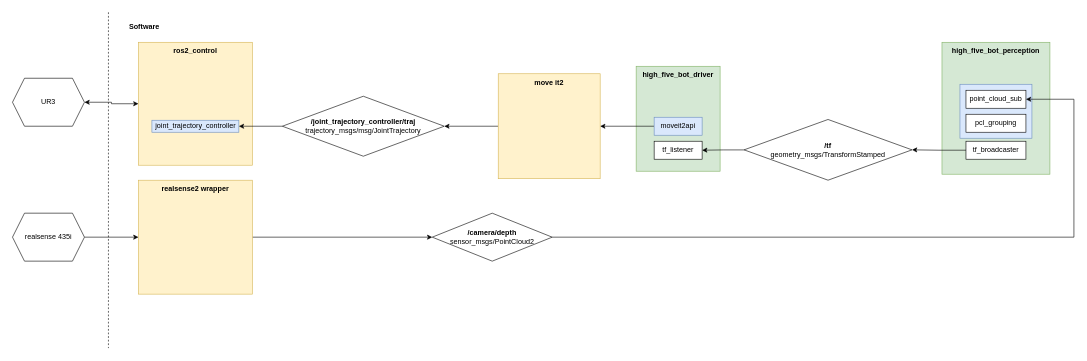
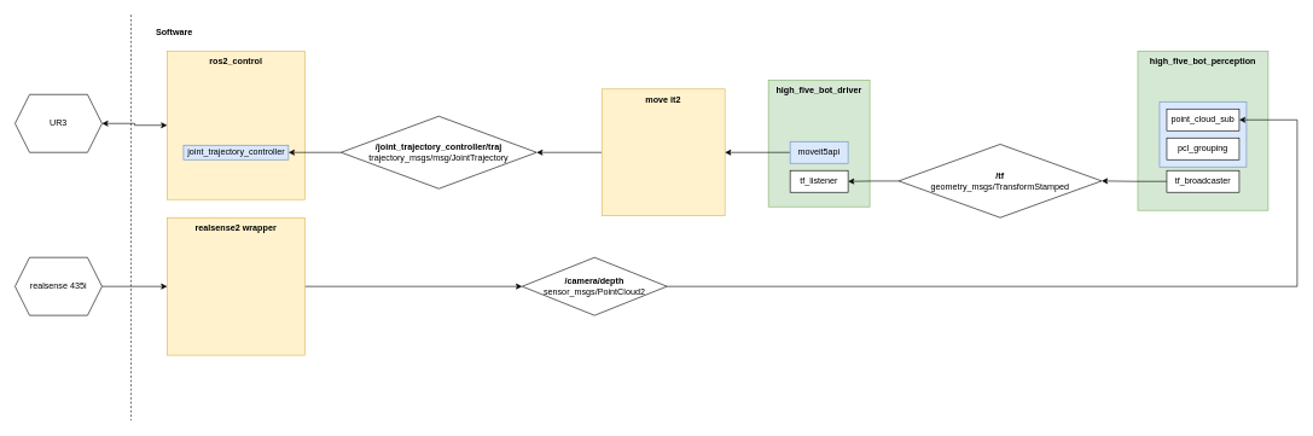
  <mxCell id="0" />
  <mxCell id="1" parent="0" />
  <mxCell id="2" value="&lt;div&gt;&lt;b&gt;/joint_trajectory_controller/traj&lt;/b&gt;&lt;/div&gt;trajectory_msgs/msg/JointTrajectory" style="rhombus;whiteSpace=wrap;html=1;" vertex="1" parent="1"><mxGeometry x="470" y="160" width="270" height="100" as="geometry" /></mxCell>
  <mxCell id="3" style="edgeStyle=orthogonalEdgeStyle;rounded=0;orthogonalLoop=1;jettySize=auto;html=1;entryX=1;entryY=0.5;entryDx=0;entryDy=0;startArrow=classic;startFill=1;" edge="1" parent="1" source="4" target="20"><mxGeometry relative="1" as="geometry" /></mxCell>
  <mxCell id="4" value="&lt;b&gt;ros2_control&lt;/b&gt;" style="rounded=0;whiteSpace=wrap;html=1;fillColor=#fff2cc;strokeColor=#d6b656;verticalAlign=top;" vertex="1" parent="1"><mxGeometry x="230" y="70" width="190" height="205" as="geometry" /></mxCell>
  <mxCell id="5" value="joint_trajectory_controller" style="rounded=0;whiteSpace=wrap;html=1;fillColor=#dae8fc;strokeColor=#6c8ebf;" vertex="1" parent="1"><mxGeometry x="252.5" y="200" width="145" height="20" as="geometry" /></mxCell>
  <mxCell id="6" style="edgeStyle=orthogonalEdgeStyle;rounded=0;orthogonalLoop=1;jettySize=auto;html=1;" edge="1" parent="1" source="2" target="5"><mxGeometry relative="1" as="geometry" /></mxCell>
  <mxCell id="7" style="edgeStyle=orthogonalEdgeStyle;rounded=0;orthogonalLoop=1;jettySize=auto;html=1;entryX=1;entryY=0.5;entryDx=0;entryDy=0;" edge="1" parent="1" source="8" target="2"><mxGeometry relative="1" as="geometry" /></mxCell>
  <mxCell id="8" value="&lt;b&gt;move it2&lt;/b&gt;" style="rounded=0;whiteSpace=wrap;html=1;fillColor=#fff2cc;strokeColor=#d6b656;verticalAlign=top;" vertex="1" parent="1"><mxGeometry x="830" y="122.5" width="170" height="175" as="geometry" /></mxCell>
  <mxCell id="9" value="&lt;div&gt;&lt;b&gt;high_five_bot_driver&lt;/b&gt;&lt;/div&gt;" style="rounded=0;whiteSpace=wrap;html=1;fillColor=#d5e8d4;strokeColor=#82b366;verticalAlign=top;" vertex="1" parent="1"><mxGeometry x="1060" y="110" width="140" height="175" as="geometry" /></mxCell>
  <mxCell id="10" style="edgeStyle=orthogonalEdgeStyle;rounded=0;orthogonalLoop=1;jettySize=auto;html=1;" edge="1" parent="1" source="11" target="8"><mxGeometry relative="1" as="geometry" /></mxCell>
- <mxCell id="11" value="moveit2api" style="rounded=0;whiteSpace=wrap;html=1;fillColor=#dae8fc;strokeColor=#6c8ebf;" vertex="1" parent="1"><mxGeometry x="1090" y="195" width="80" height="30" as="geometry" /></mxCell>
+ <mxCell id="11" value="moveit5api" style="rounded=0;whiteSpace=wrap;html=1;fillColor=#dae8fc;strokeColor=#6c8ebf;" vertex="1" parent="1"><mxGeometry x="1090" y="195" width="80" height="30" as="geometry" /></mxCell>
  <mxCell id="12" value="&lt;b&gt;high_five_bot_perception&lt;/b&gt;" style="rounded=0;whiteSpace=wrap;html=1;fillColor=#d5e8d4;strokeColor=#82b366;verticalAlign=top;" vertex="1" parent="1"><mxGeometry x="1570" y="70" width="180" height="220" as="geometry" /></mxCell>
  <mxCell id="13" style="edgeStyle=orthogonalEdgeStyle;rounded=0;orthogonalLoop=1;jettySize=auto;html=1;entryX=1;entryY=0.5;entryDx=0;entryDy=0;" edge="1" parent="1" source="15" target="23"><mxGeometry relative="1" as="geometry" /></mxCell>
  <mxCell id="14" value="" style="rounded=0;whiteSpace=wrap;html=1;fillColor=#dae8fc;strokeColor=#6c8ebf;" vertex="1" parent="1"><mxGeometry x="1600" y="140" width="120" height="90" as="geometry" /></mxCell>
  <mxCell id="15" value="&lt;div&gt;&lt;b&gt;/tf&lt;br&gt;&lt;/b&gt;&lt;/div&gt;&lt;div&gt;geometry_msgs/TransformStamped&lt;b&gt;&lt;br&gt;&lt;/b&gt;&lt;/div&gt;" style="rhombus;whiteSpace=wrap;html=1;" vertex="1" parent="1"><mxGeometry x="1240" y="198.75" width="280" height="101.25" as="geometry" /></mxCell>
  <mxCell id="16" style="edgeStyle=orthogonalEdgeStyle;rounded=0;orthogonalLoop=1;jettySize=auto;html=1;entryX=0;entryY=0.5;entryDx=0;entryDy=0;" edge="1" parent="1" source="17" target="19"><mxGeometry relative="1" as="geometry" /></mxCell>
  <mxCell id="17" value="&lt;b&gt;realsense2 wrapper&lt;/b&gt;" style="whiteSpace=wrap;html=1;aspect=fixed;fillColor=#fff2cc;strokeColor=#d6b656;verticalAlign=top;" vertex="1" parent="1"><mxGeometry x="230" y="300" width="190" height="190" as="geometry" /></mxCell>
  <mxCell id="18" style="edgeStyle=orthogonalEdgeStyle;rounded=0;orthogonalLoop=1;jettySize=auto;html=1;exitX=1;exitY=0.5;exitDx=0;exitDy=0;entryX=1;entryY=0.5;entryDx=0;entryDy=0;" edge="1" parent="1" source="19" target="26"><mxGeometry relative="1" as="geometry"><mxPoint x="1660" y="220" as="targetPoint" /><Array as="points"><mxPoint x="1790" y="395" /><mxPoint x="1790" y="165" /></Array></mxGeometry></mxCell>
  <mxCell id="19" value="&lt;div&gt;&lt;b&gt;/camera/depth&lt;/b&gt;&lt;/div&gt;&lt;div&gt;sensor_msgs/PointCloud2&lt;br&gt;&lt;/div&gt;" style="rhombus;whiteSpace=wrap;html=1;" vertex="1" parent="1"><mxGeometry x="720" y="355" width="200" height="80" as="geometry" /></mxCell>
  <mxCell id="20" value="UR3" style="shape=hexagon;perimeter=hexagonPerimeter2;whiteSpace=wrap;html=1;fixedSize=1;" vertex="1" parent="1"><mxGeometry x="20" y="130" width="120" height="80" as="geometry" /></mxCell>
  <mxCell id="21" style="edgeStyle=orthogonalEdgeStyle;rounded=0;orthogonalLoop=1;jettySize=auto;html=1;exitX=1;exitY=0.5;exitDx=0;exitDy=0;entryX=0;entryY=0.5;entryDx=0;entryDy=0;startArrow=none;startFill=0;" edge="1" parent="1" source="22" target="17"><mxGeometry relative="1" as="geometry" /></mxCell>
  <mxCell id="22" value="realsense 435i" style="shape=hexagon;perimeter=hexagonPerimeter2;whiteSpace=wrap;html=1;fixedSize=1;" vertex="1" parent="1"><mxGeometry x="20" y="355" width="120" height="80" as="geometry" /></mxCell>
  <mxCell id="23" value="tf_listener" style="rounded=0;whiteSpace=wrap;html=1;" vertex="1" parent="1"><mxGeometry x="1090" y="235" width="80" height="30" as="geometry" /></mxCell>
  <mxCell id="24" style="edgeStyle=orthogonalEdgeStyle;rounded=0;orthogonalLoop=1;jettySize=auto;html=1;entryX=1;entryY=0.5;entryDx=0;entryDy=0;" edge="1" parent="1" source="25" target="15"><mxGeometry relative="1" as="geometry" /></mxCell>
  <mxCell id="25" value="tf_broadcaster" style="rounded=0;whiteSpace=wrap;html=1;" vertex="1" parent="1"><mxGeometry x="1610" y="235" width="100" height="30" as="geometry" /></mxCell>
  <mxCell id="26" value="point_cloud_sub" style="rounded=0;whiteSpace=wrap;html=1;" vertex="1" parent="1"><mxGeometry x="1610" y="150" width="100" height="30" as="geometry" /></mxCell>
  <mxCell id="27" value="pcl_grouping" style="rounded=0;whiteSpace=wrap;html=1;" vertex="1" parent="1"><mxGeometry x="1610" y="190" width="100" height="30" as="geometry" /></mxCell>
  <mxCell id="28" value="" style="endArrow=none;dashed=1;html=1;rounded=0;" edge="1" parent="1"><mxGeometry width="50" height="50" relative="1" as="geometry"><mxPoint x="180" y="20" as="sourcePoint" /><mxPoint x="180" y="580" as="targetPoint" /></mxGeometry></mxCell>
  <mxCell id="29" value="&lt;b&gt;Software&lt;/b&gt;" style="text;html=1;strokeColor=none;fillColor=none;align=center;verticalAlign=middle;whiteSpace=wrap;rounded=0;" vertex="1" parent="1"><mxGeometry x="210" y="30" width="60" height="30" as="geometry" /></mxCell>
